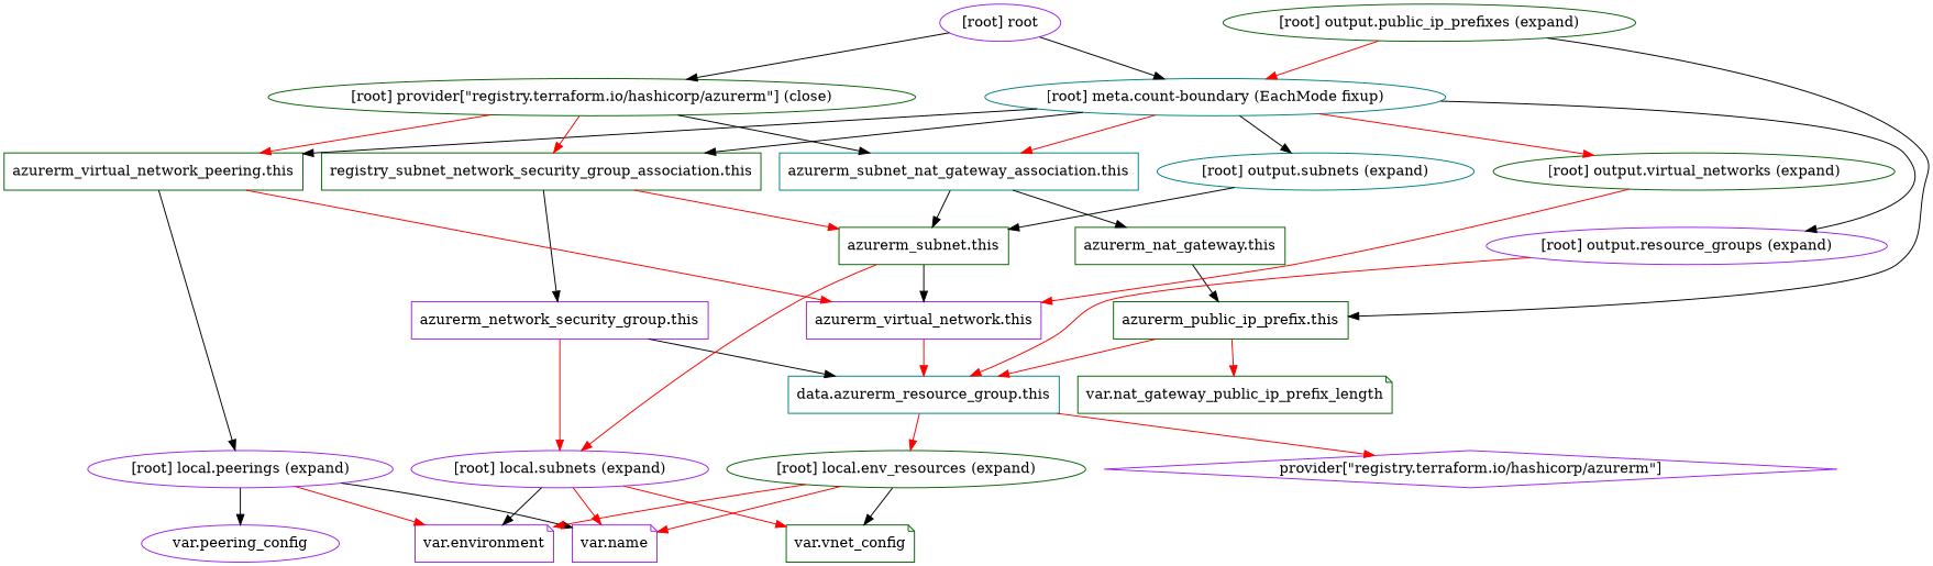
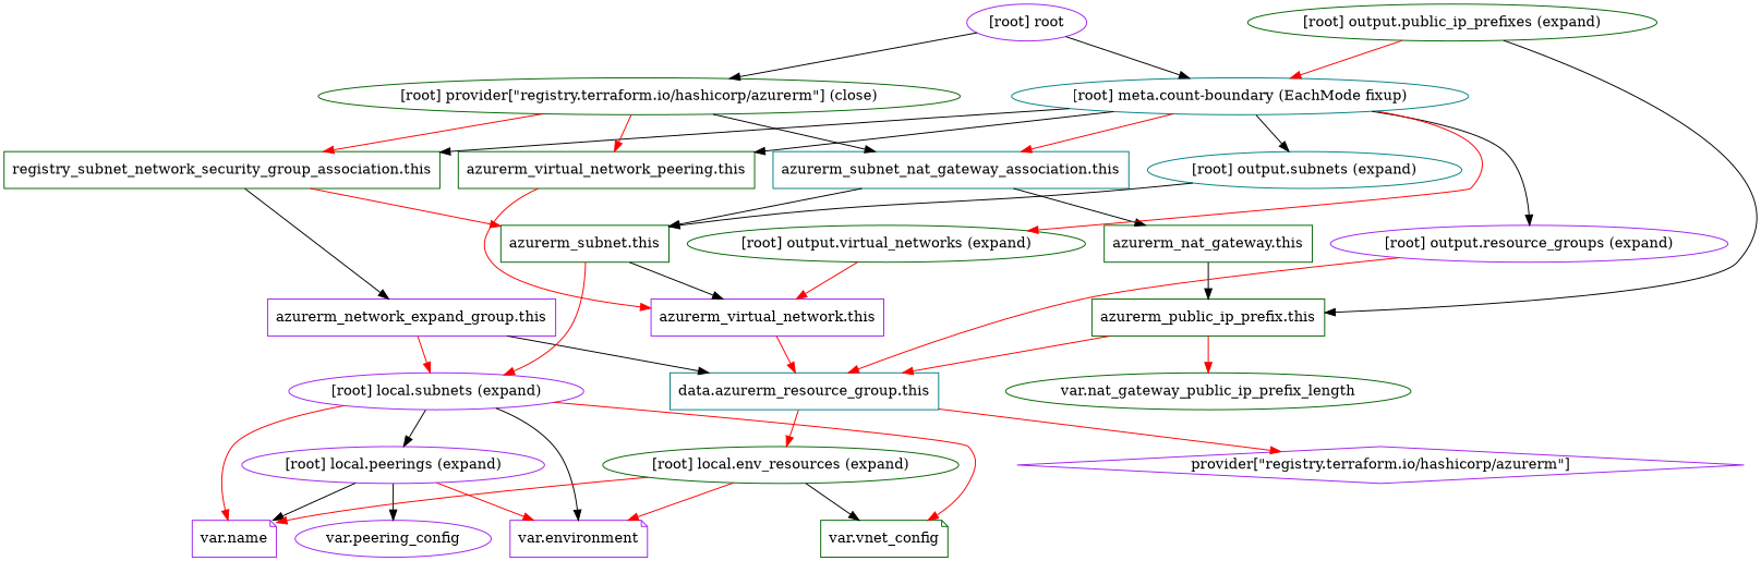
  digraph {
    compound=true
    newrank=true
    node [color=darkgreen]
    edge [color=red]
    n1 [label="azurerm_nat_gateway.this" shape=box]
    n2 [label="azurerm_public_ip_prefix.this" shape=box]
-   n3 [color=purple label="azurerm_network_security_group.this" shape=box]
+   n3 [color=purple label="azurerm_network_expand_group.this" shape=box]
    n4 [color=teal label="data.azurerm_resource_group.this" shape=box]
    "[root] local.subnets (expand)" [color=purple]
-   n6 [label="var.nat_gateway_public_ip_prefix_length" shape=note]
+   n6 [label="var.nat_gateway_public_ip_prefix_length" shape=ellipse]
    n7 [label="azurerm_subnet.this" shape=box]
    n8 [color=purple label="azurerm_virtual_network.this" shape=box]
    n9 [color=teal label="azurerm_subnet_nat_gateway_association.this" shape=box]
    n10 [label="registry_subnet_network_security_group_association.this" shape=box]
    n11 [label="azurerm_virtual_network_peering.this" shape=box]
    "[root] local.peerings (expand)" [color=purple]
    n13 [color=purple label="provider[\"registry.terraform.io/hashicorp/azurerm\"]" shape=diamond]
    "[root] local.env_resources (expand)"
    n15 [color=purple label="var.environment" shape=note]
    n16 [color=purple label="var.name" shape=note]
    n17 [color=purple label="var.peering_config" shape=ellipse]
    n18 [label="var.vnet_config" shape=note]
    "[root] meta.count-boundary (EachMode fixup)" [color=teal]
    "[root] output.public_ip_prefixes (expand)"
    "[root] output.resource_groups (expand)" [color=purple]
    "[root] output.subnets (expand)" [color=teal]
    "[root] output.virtual_networks (expand)"
    "[root] provider[\"registry.terraform.io/hashicorp/azurerm\"] (close)"
    "[root] root" [color=purple]
    subgraph sub_1 {
      n1
      n2
      n3
      n4
      "[root] local.subnets (expand)"
      n6
      n7
      n8
      n9
      n10
      n11
      "[root] local.peerings (expand)"
      n13
      "[root] local.env_resources (expand)"
      n15
      n16
      n17
      n18
      "[root] meta.count-boundary (EachMode fixup)"
      "[root] output.public_ip_prefixes (expand)"
      "[root] output.resource_groups (expand)"
      "[root] output.subnets (expand)"
      "[root] output.virtual_networks (expand)"
      "[root] provider[\"registry.terraform.io/hashicorp/azurerm\"] (close)"
      "[root] root"
    }
    n1 -> n2 [color=black]
    n2 -> n4
    n2 -> n6
    n3 -> n4 [color=black]
    n3 -> "[root] local.subnets (expand)"
    n4 -> n13
    n4 -> "[root] local.env_resources (expand)"
    "[root] local.subnets (expand)" -> n15 [color=black]
    "[root] local.subnets (expand)" -> n16
    "[root] local.subnets (expand)" -> n18
    n7 -> "[root] local.subnets (expand)"
    n7 -> n8 [color=black]
    n8 -> n4
    n9 -> n1 [color=black]
    n9 -> n7 [color=black]
    n10 -> n3 [color=black]
    n10 -> n7
    n11 -> n8
-   n11 -> "[root] local.peerings (expand)" [color=black]
+   "[root] local.subnets (expand)" -> "[root] local.peerings (expand)" [color=black]
    "[root] local.peerings (expand)" -> n15
    "[root] local.peerings (expand)" -> n16 [color=black]
    "[root] local.peerings (expand)" -> n17 [color=black]
    "[root] local.env_resources (expand)" -> n15
    "[root] local.env_resources (expand)" -> n16
    "[root] local.env_resources (expand)" -> n18 [color=black]
    "[root] meta.count-boundary (EachMode fixup)" -> n9
    "[root] meta.count-boundary (EachMode fixup)" -> n10 [color=black]
    "[root] meta.count-boundary (EachMode fixup)" -> n11 [color=black]
    "[root] meta.count-boundary (EachMode fixup)" -> "[root] output.resource_groups (expand)" [color=black]
    "[root] meta.count-boundary (EachMode fixup)" -> "[root] output.subnets (expand)" [color=black]
    "[root] meta.count-boundary (EachMode fixup)" -> "[root] output.virtual_networks (expand)"
    "[root] output.public_ip_prefixes (expand)" -> n2 [color=black]
    "[root] output.public_ip_prefixes (expand)" -> "[root] meta.count-boundary (EachMode fixup)"
    "[root] output.resource_groups (expand)" -> n4
    "[root] output.subnets (expand)" -> n7 [color=black]
    "[root] output.virtual_networks (expand)" -> n8
    "[root] provider[\"registry.terraform.io/hashicorp/azurerm\"] (close)" -> n9 [color=black]
    "[root] provider[\"registry.terraform.io/hashicorp/azurerm\"] (close)" -> n10
    "[root] provider[\"registry.terraform.io/hashicorp/azurerm\"] (close)" -> n11
    "[root] root" -> "[root] meta.count-boundary (EachMode fixup)" [color=black]
    "[root] root" -> "[root] provider[\"registry.terraform.io/hashicorp/azurerm\"] (close)" [color=black]
  }
